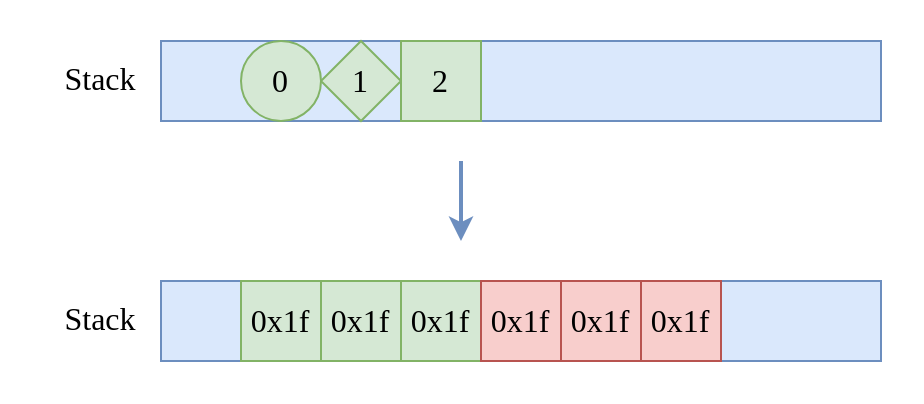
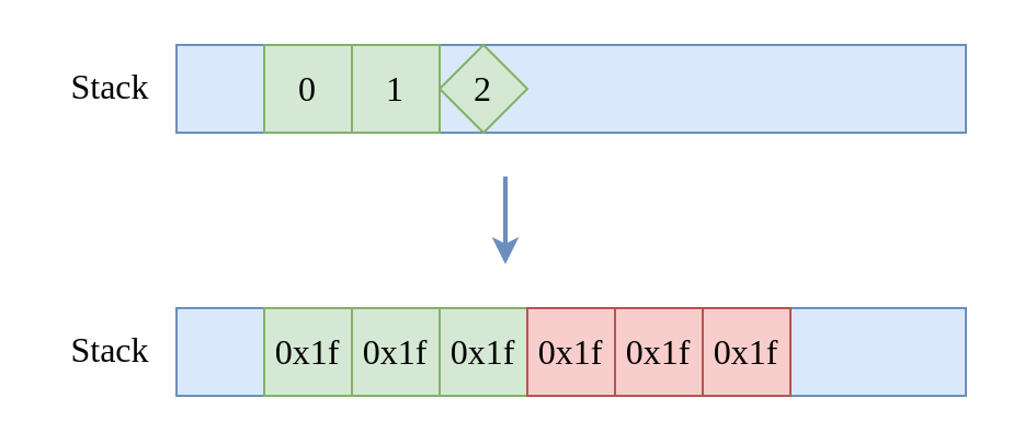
  <mxCell id="0" />
  <mxCell id="1" parent="0" />
  <mxCell id="2" value="Stack" style="text;html=1;align=center;verticalAlign=middle;whiteSpace=wrap;rounded=0;fontFamily=Ubuntu;fontSize=16;fontStyle=0;" parent="1" vertex="1"><mxGeometry x="20" y="24" width="60" height="30" as="geometry" /></mxCell>
  <mxCell id="3" value="" style="rounded=0;whiteSpace=wrap;html=1;shadow=0;strokeColor=#6c8ebf;strokeWidth=1;fontFamily=Ubuntu;fontSize=16;fontStyle=0;fillColor=#dae8fc;" parent="1" vertex="1"><mxGeometry x="80" y="20" width="360" height="40" as="geometry" /></mxCell>
- <mxCell id="4" value="1" style="rhombus;whiteSpace=wrap;html=1;shadow=0;strokeColor=#82b366;strokeWidth=1;fontFamily=Ubuntu;fontSize=16;fontStyle=0;fillColor=#d5e8d4;" parent="1" vertex="1"><mxGeometry x="160" y="20" width="40" height="40" as="geometry" /></mxCell>
- <mxCell id="5" value="2" style="rounded=0;whiteSpace=wrap;html=1;shadow=0;strokeColor=#82b366;strokeWidth=1;fontFamily=Ubuntu;fontSize=16;fontStyle=0;fillColor=#d5e8d4;" parent="1" vertex="1"><mxGeometry x="200" y="20" width="40" height="40" as="geometry" /></mxCell>
- <mxCell id="6" value="0" style="ellipse;whiteSpace=wrap;html=1;shadow=0;strokeColor=#82b366;strokeWidth=1;fontFamily=Ubuntu;fontSize=16;fontStyle=0;fillColor=#d5e8d4;" parent="1" vertex="1"><mxGeometry x="120" y="20" width="40" height="40" as="geometry" /></mxCell>
+ <mxCell id="4" value="1" style="rounded=0;whiteSpace=wrap;html=1;shadow=0;strokeColor=#82b366;strokeWidth=1;fontFamily=Ubuntu;fontSize=16;fontStyle=0;fillColor=#d5e8d4;" parent="1" vertex="1"><mxGeometry x="160" y="20" width="40" height="40" as="geometry" /></mxCell>
+ <mxCell id="5" value="2" style="rhombus;whiteSpace=wrap;html=1;shadow=0;strokeColor=#82b366;strokeWidth=1;fontFamily=Ubuntu;fontSize=16;fontStyle=0;fillColor=#d5e8d4;" parent="1" vertex="1"><mxGeometry x="200" y="20" width="40" height="40" as="geometry" /></mxCell>
+ <mxCell id="6" value="0" style="rounded=0;whiteSpace=wrap;html=1;shadow=0;strokeColor=#82b366;strokeWidth=1;fontFamily=Ubuntu;fontSize=16;fontStyle=0;fillColor=#d5e8d4;" parent="1" vertex="1"><mxGeometry x="120" y="20" width="40" height="40" as="geometry" /></mxCell>
  <mxCell id="7" value="Stack" style="text;html=1;align=center;verticalAlign=middle;whiteSpace=wrap;rounded=0;fontFamily=Ubuntu;fontSize=16;fontStyle=0;" vertex="1" parent="1"><mxGeometry x="20" y="144" width="60" height="30" as="geometry" /></mxCell>
  <mxCell id="8" value="" style="rounded=0;whiteSpace=wrap;html=1;shadow=0;strokeColor=#6c8ebf;strokeWidth=1;fontFamily=Ubuntu;fontSize=16;fontStyle=0;fillColor=#dae8fc;" vertex="1" parent="1"><mxGeometry x="80" y="140" width="360" height="40" as="geometry" /></mxCell>
  <mxCell id="9" value="0x1f" style="rounded=0;whiteSpace=wrap;html=1;shadow=0;strokeColor=#82b366;strokeWidth=1;fontFamily=Ubuntu;fontSize=16;fontStyle=0;fillColor=#d5e8d4;" vertex="1" parent="1"><mxGeometry x="160" y="140" width="40" height="40" as="geometry" /></mxCell>
  <mxCell id="10" value="0x1f" style="rounded=0;whiteSpace=wrap;html=1;shadow=0;strokeColor=#82b366;strokeWidth=1;fontFamily=Ubuntu;fontSize=16;fontStyle=0;fillColor=#d5e8d4;" vertex="1" parent="1"><mxGeometry x="200" y="140" width="40" height="40" as="geometry" /></mxCell>
  <mxCell id="11" value="0x1f" style="rounded=0;whiteSpace=wrap;html=1;shadow=0;strokeColor=#82b366;strokeWidth=1;fontFamily=Ubuntu;fontSize=16;fontStyle=0;fillColor=#d5e8d4;" vertex="1" parent="1"><mxGeometry x="120" y="140" width="40" height="40" as="geometry" /></mxCell>
  <mxCell id="12" value="" style="endArrow=classic;html=1;rounded=1;shadow=0;strokeColor=#6c8ebf;strokeWidth=2;fontFamily=Ubuntu;fontSize=14;fontStyle=0;fillColor=#dae8fc;" edge="1" parent="1"><mxGeometry width="50" height="50" relative="1" as="geometry"><mxPoint x="230" y="80" as="sourcePoint" /><mxPoint x="230" y="120" as="targetPoint" /></mxGeometry></mxCell>
  <mxCell id="13" value="0x1f" style="rounded=0;whiteSpace=wrap;html=1;shadow=0;strokeColor=#b85450;strokeWidth=1;fontFamily=Ubuntu;fontSize=16;fontStyle=0;fillColor=#f8cecc;" vertex="1" parent="1"><mxGeometry x="240" y="140" width="40" height="40" as="geometry" /></mxCell>
  <mxCell id="14" value="0x1f" style="rounded=0;whiteSpace=wrap;html=1;shadow=0;strokeColor=#b85450;strokeWidth=1;fontFamily=Ubuntu;fontSize=16;fontStyle=0;fillColor=#f8cecc;" vertex="1" parent="1"><mxGeometry x="280" y="140" width="40" height="40" as="geometry" /></mxCell>
  <mxCell id="15" value="0x1f" style="rounded=0;whiteSpace=wrap;html=1;shadow=0;strokeColor=#b85450;strokeWidth=1;fontFamily=Ubuntu;fontSize=16;fontStyle=0;fillColor=#f8cecc;" vertex="1" parent="1"><mxGeometry x="320" y="140" width="40" height="40" as="geometry" /></mxCell>
